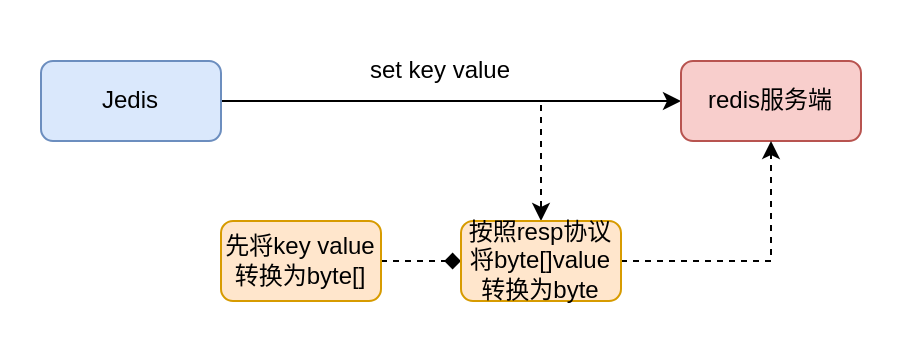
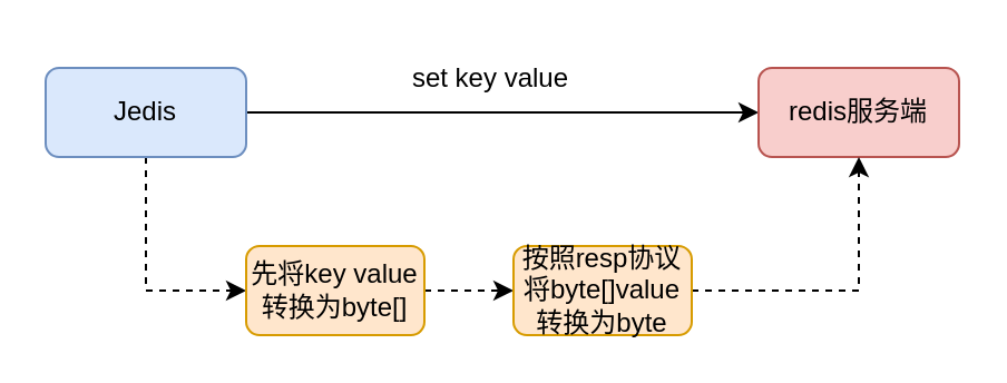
  <mxCell id="0" />
  <mxCell id="1" parent="0" />
  <mxCell id="2" style="edgeStyle=orthogonalEdgeStyle;rounded=0;orthogonalLoop=1;jettySize=auto;html=1;entryX=0;entryY=0.5;entryDx=0;entryDy=0;" edge="1" parent="1" source="4" target="5"><mxGeometry relative="1" as="geometry" /></mxCell>
- <mxCell id="3" style="edgeStyle=orthogonalEdgeStyle;rounded=0;orthogonalLoop=1;jettySize=auto;html=1;dashed=1;" edge="1" parent="1" source="4" target="10"><mxGeometry relative="1" as="geometry" /></mxCell>
+ <mxCell id="3" style="edgeStyle=orthogonalEdgeStyle;rounded=0;orthogonalLoop=1;jettySize=auto;html=1;entryX=0;entryY=0.5;entryDx=0;entryDy=0;dashed=1;" edge="1" parent="1" source="4" target="8"><mxGeometry relative="1" as="geometry" /></mxCell>
  <mxCell id="4" value="Jedis" style="rounded=1;whiteSpace=wrap;html=1;fillColor=#dae8fc;strokeColor=#6c8ebf;" vertex="1" parent="1"><mxGeometry x="20" y="30" width="90" height="40" as="geometry" /></mxCell>
  <mxCell id="5" value="redis服务端" style="rounded=1;whiteSpace=wrap;html=1;fillColor=#f8cecc;strokeColor=#b85450;" vertex="1" parent="1"><mxGeometry x="340" y="30" width="90" height="40" as="geometry" /></mxCell>
  <mxCell id="6" value="set key value" style="text;html=1;align=center;verticalAlign=middle;whiteSpace=wrap;rounded=0;" vertex="1" parent="1"><mxGeometry x="180" y="20" width="80" height="30" as="geometry" /></mxCell>
- <mxCell id="7" value="" style="edgeStyle=orthogonalEdgeStyle;rounded=0;orthogonalLoop=1;jettySize=auto;html=1;dashed=1;endArrow=diamond;" edge="1" parent="1" source="8" target="10"><mxGeometry relative="1" as="geometry" /></mxCell>
+ <mxCell id="7" value="" style="edgeStyle=orthogonalEdgeStyle;rounded=0;orthogonalLoop=1;jettySize=auto;html=1;dashed=1;" edge="1" parent="1" source="8" target="10"><mxGeometry relative="1" as="geometry" /></mxCell>
  <mxCell id="8" value="先将key value转换为byte[]" style="rounded=1;whiteSpace=wrap;html=1;fillColor=#ffe6cc;strokeColor=#d79b00;" vertex="1" parent="1"><mxGeometry x="110" y="110" width="80" height="40" as="geometry" /></mxCell>
  <mxCell id="9" style="edgeStyle=orthogonalEdgeStyle;rounded=0;orthogonalLoop=1;jettySize=auto;html=1;entryX=0.5;entryY=1;entryDx=0;entryDy=0;dashed=1;" edge="1" parent="1" source="10" target="5"><mxGeometry relative="1" as="geometry" /></mxCell>
  <mxCell id="10" value="按照resp协议将byte[]value转换为byte" style="rounded=1;whiteSpace=wrap;html=1;fillColor=#ffe6cc;strokeColor=#d79b00;" vertex="1" parent="1"><mxGeometry x="230" y="110" width="80" height="40" as="geometry" /></mxCell>
